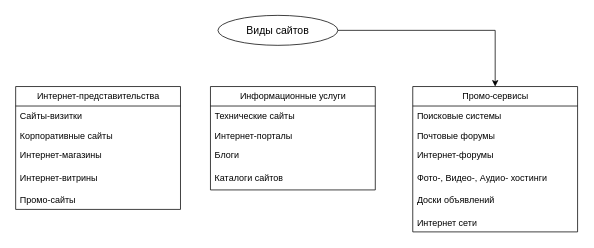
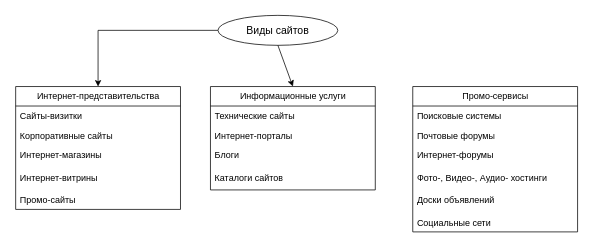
  <mxCell id="0" />
  <mxCell id="1" parent="0" />
- <mxCell id="3" style="edgeStyle=orthogonalEdgeStyle;rounded=0;orthogonalLoop=1;jettySize=auto;html=1;entryX=0.5;entryY=0;entryDx=0;entryDy=0;fontSize=14;" edge="1" parent="1" source="4" target="17"><mxGeometry relative="1" as="geometry"><mxPoint x="665" y="115" as="targetPoint" /></mxGeometry></mxCell>
+ <mxCell id="2" style="edgeStyle=orthogonalEdgeStyle;rounded=0;orthogonalLoop=1;jettySize=auto;html=1;entryX=0.5;entryY=0;entryDx=0;entryDy=0;fontSize=14;" edge="1" parent="1" source="4" target="6"><mxGeometry relative="1" as="geometry"><mxPoint x="130" y="115" as="targetPoint" /></mxGeometry></mxCell>
  <mxCell id="4" value="Виды сайтов" style="ellipse;whiteSpace=wrap;html=1;fontSize=14;" vertex="1" parent="1"><mxGeometry x="290" y="20" width="160" height="40" as="geometry" /></mxCell>
+ <mxCell id="5" value="" style="endArrow=classic;html=1;rounded=0;exitX=0.5;exitY=1;exitDx=0;exitDy=0;entryX=0.5;entryY=0;entryDx=0;entryDy=0;fontSize=14;" edge="1" parent="1" source="4" target="12"><mxGeometry width="50" height="50" relative="1" as="geometry"><mxPoint x="380" y="265" as="sourcePoint" /><mxPoint x="390" y="115" as="targetPoint" /></mxGeometry></mxCell>
  <mxCell id="6" value="Интернет-представительства" style="swimlane;fontStyle=0;childLayout=stackLayout;horizontal=1;startSize=26;fillColor=none;horizontalStack=0;resizeParent=1;resizeParentMax=0;resizeLast=0;collapsible=1;marginBottom=0;html=1;" vertex="1" parent="1"><mxGeometry x="20" y="115" width="220" height="164" as="geometry" /></mxCell>
  <mxCell id="7" value="Сайты-визитки" style="text;strokeColor=none;fillColor=none;align=left;verticalAlign=top;spacingLeft=4;spacingRight=4;overflow=hidden;rotatable=0;points=[[0,0.5],[1,0.5]];portConstraint=eastwest;whiteSpace=wrap;html=1;" vertex="1" parent="6"><mxGeometry y="26" width="220" height="26" as="geometry" /></mxCell>
  <mxCell id="8" value="Корпоративные сайты" style="text;strokeColor=none;fillColor=none;align=left;verticalAlign=top;spacingLeft=4;spacingRight=4;overflow=hidden;rotatable=0;points=[[0,0.5],[1,0.5]];portConstraint=eastwest;whiteSpace=wrap;html=1;" vertex="1" parent="6"><mxGeometry y="52" width="220" height="26" as="geometry" /></mxCell>
  <mxCell id="9" value="Интернет-магазины" style="text;strokeColor=none;fillColor=none;spacingLeft=4;spacingRight=4;overflow=hidden;rotatable=0;points=[[0,0.5],[1,0.5]];portConstraint=eastwest;fontSize=12;whiteSpace=wrap;html=1;" vertex="1" parent="6"><mxGeometry y="78" width="220" height="30" as="geometry" /></mxCell>
  <mxCell id="10" value="Интернет-витрины" style="text;strokeColor=none;fillColor=none;spacingLeft=4;spacingRight=4;overflow=hidden;rotatable=0;points=[[0,0.5],[1,0.5]];portConstraint=eastwest;fontSize=12;whiteSpace=wrap;html=1;" vertex="1" parent="6"><mxGeometry y="108" width="220" height="30" as="geometry" /></mxCell>
  <mxCell id="11" value="Промо-сайты" style="text;strokeColor=none;fillColor=none;align=left;verticalAlign=top;spacingLeft=4;spacingRight=4;overflow=hidden;rotatable=0;points=[[0,0.5],[1,0.5]];portConstraint=eastwest;whiteSpace=wrap;html=1;" vertex="1" parent="6"><mxGeometry y="138" width="220" height="26" as="geometry" /></mxCell>
  <mxCell id="12" value="Информационные услуги" style="swimlane;fontStyle=0;childLayout=stackLayout;horizontal=1;startSize=26;fillColor=none;horizontalStack=0;resizeParent=1;resizeParentMax=0;resizeLast=0;collapsible=1;marginBottom=0;html=1;" vertex="1" parent="1"><mxGeometry x="280" y="115" width="220" height="138" as="geometry" /></mxCell>
  <mxCell id="13" value="Технические сайты" style="text;strokeColor=none;fillColor=none;align=left;verticalAlign=top;spacingLeft=4;spacingRight=4;overflow=hidden;rotatable=0;points=[[0,0.5],[1,0.5]];portConstraint=eastwest;whiteSpace=wrap;html=1;" vertex="1" parent="12"><mxGeometry y="26" width="220" height="26" as="geometry" /></mxCell>
  <mxCell id="14" value="Интернет-порталы" style="text;strokeColor=none;fillColor=none;align=left;verticalAlign=top;spacingLeft=4;spacingRight=4;overflow=hidden;rotatable=0;points=[[0,0.5],[1,0.5]];portConstraint=eastwest;whiteSpace=wrap;html=1;" vertex="1" parent="12"><mxGeometry y="52" width="220" height="26" as="geometry" /></mxCell>
  <mxCell id="15" value="Блоги" style="text;strokeColor=none;fillColor=none;spacingLeft=4;spacingRight=4;overflow=hidden;rotatable=0;points=[[0,0.5],[1,0.5]];portConstraint=eastwest;fontSize=12;whiteSpace=wrap;html=1;" vertex="1" parent="12"><mxGeometry y="78" width="220" height="30" as="geometry" /></mxCell>
  <mxCell id="16" value="Каталоги сайтов" style="text;strokeColor=none;fillColor=none;spacingLeft=4;spacingRight=4;overflow=hidden;rotatable=0;points=[[0,0.5],[1,0.5]];portConstraint=eastwest;fontSize=12;whiteSpace=wrap;html=1;" vertex="1" parent="12"><mxGeometry y="108" width="220" height="30" as="geometry" /></mxCell>
  <mxCell id="17" value="Промо-сервисы" style="swimlane;fontStyle=0;childLayout=stackLayout;horizontal=1;startSize=26;fillColor=none;horizontalStack=0;resizeParent=1;resizeParentMax=0;resizeLast=0;collapsible=1;marginBottom=0;html=1;" vertex="1" parent="1"><mxGeometry x="550" y="115" width="220" height="194" as="geometry" /></mxCell>
  <mxCell id="18" value="Поисковые системы" style="text;strokeColor=none;fillColor=none;align=left;verticalAlign=top;spacingLeft=4;spacingRight=4;overflow=hidden;rotatable=0;points=[[0,0.5],[1,0.5]];portConstraint=eastwest;whiteSpace=wrap;html=1;" vertex="1" parent="17"><mxGeometry y="26" width="220" height="26" as="geometry" /></mxCell>
  <mxCell id="19" value="Почтовые форумы" style="text;strokeColor=none;fillColor=none;align=left;verticalAlign=top;spacingLeft=4;spacingRight=4;overflow=hidden;rotatable=0;points=[[0,0.5],[1,0.5]];portConstraint=eastwest;whiteSpace=wrap;html=1;" vertex="1" parent="17"><mxGeometry y="52" width="220" height="26" as="geometry" /></mxCell>
  <mxCell id="20" value="Интернет-форумы" style="text;strokeColor=none;fillColor=none;spacingLeft=4;spacingRight=4;overflow=hidden;rotatable=0;points=[[0,0.5],[1,0.5]];portConstraint=eastwest;fontSize=12;whiteSpace=wrap;html=1;" vertex="1" parent="17"><mxGeometry y="78" width="220" height="30" as="geometry" /></mxCell>
  <mxCell id="21" value="Фото-, Видео-, Аудио- хостинги" style="text;strokeColor=none;fillColor=none;spacingLeft=4;spacingRight=4;overflow=hidden;rotatable=0;points=[[0,0.5],[1,0.5]];portConstraint=eastwest;fontSize=12;whiteSpace=wrap;html=1;" vertex="1" parent="17"><mxGeometry y="108" width="220" height="30" as="geometry" /></mxCell>
  <mxCell id="22" value="Доски объявлений" style="text;strokeColor=none;fillColor=none;spacingLeft=4;spacingRight=4;overflow=hidden;rotatable=0;points=[[0,0.5],[1,0.5]];portConstraint=eastwest;fontSize=12;whiteSpace=wrap;html=1;" vertex="1" parent="17"><mxGeometry y="138" width="220" height="30" as="geometry" /></mxCell>
- <mxCell id="23" value="Интернет сети" style="text;strokeColor=none;fillColor=none;align=left;verticalAlign=top;spacingLeft=4;spacingRight=4;overflow=hidden;rotatable=0;points=[[0,0.5],[1,0.5]];portConstraint=eastwest;whiteSpace=wrap;html=1;" vertex="1" parent="17"><mxGeometry y="168" width="220" height="26" as="geometry" /></mxCell>
+ <mxCell id="23" value="Социальные сети" style="text;strokeColor=none;fillColor=none;align=left;verticalAlign=top;spacingLeft=4;spacingRight=4;overflow=hidden;rotatable=0;points=[[0,0.5],[1,0.5]];portConstraint=eastwest;whiteSpace=wrap;html=1;" vertex="1" parent="17"><mxGeometry y="168" width="220" height="26" as="geometry" /></mxCell>
